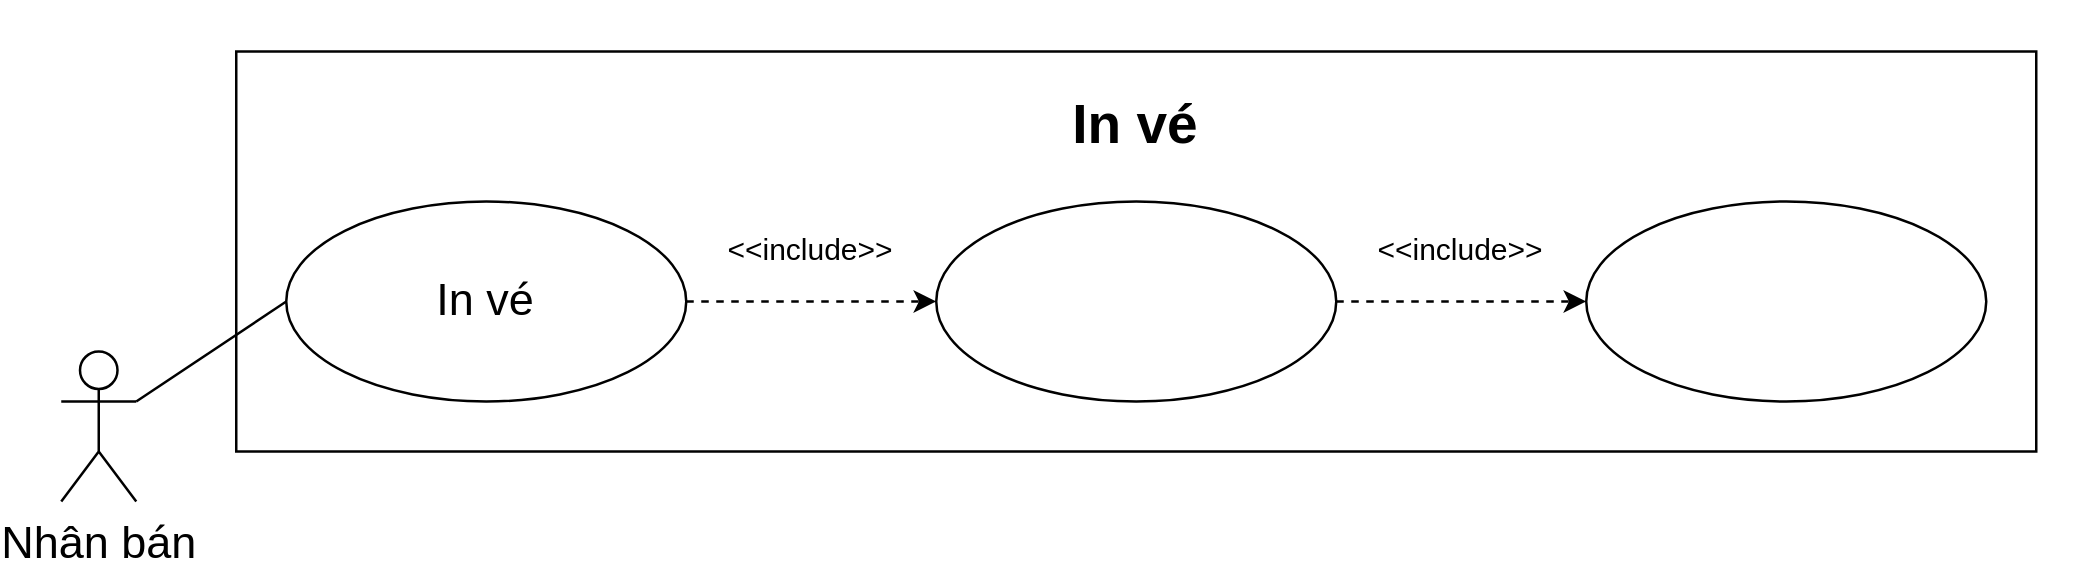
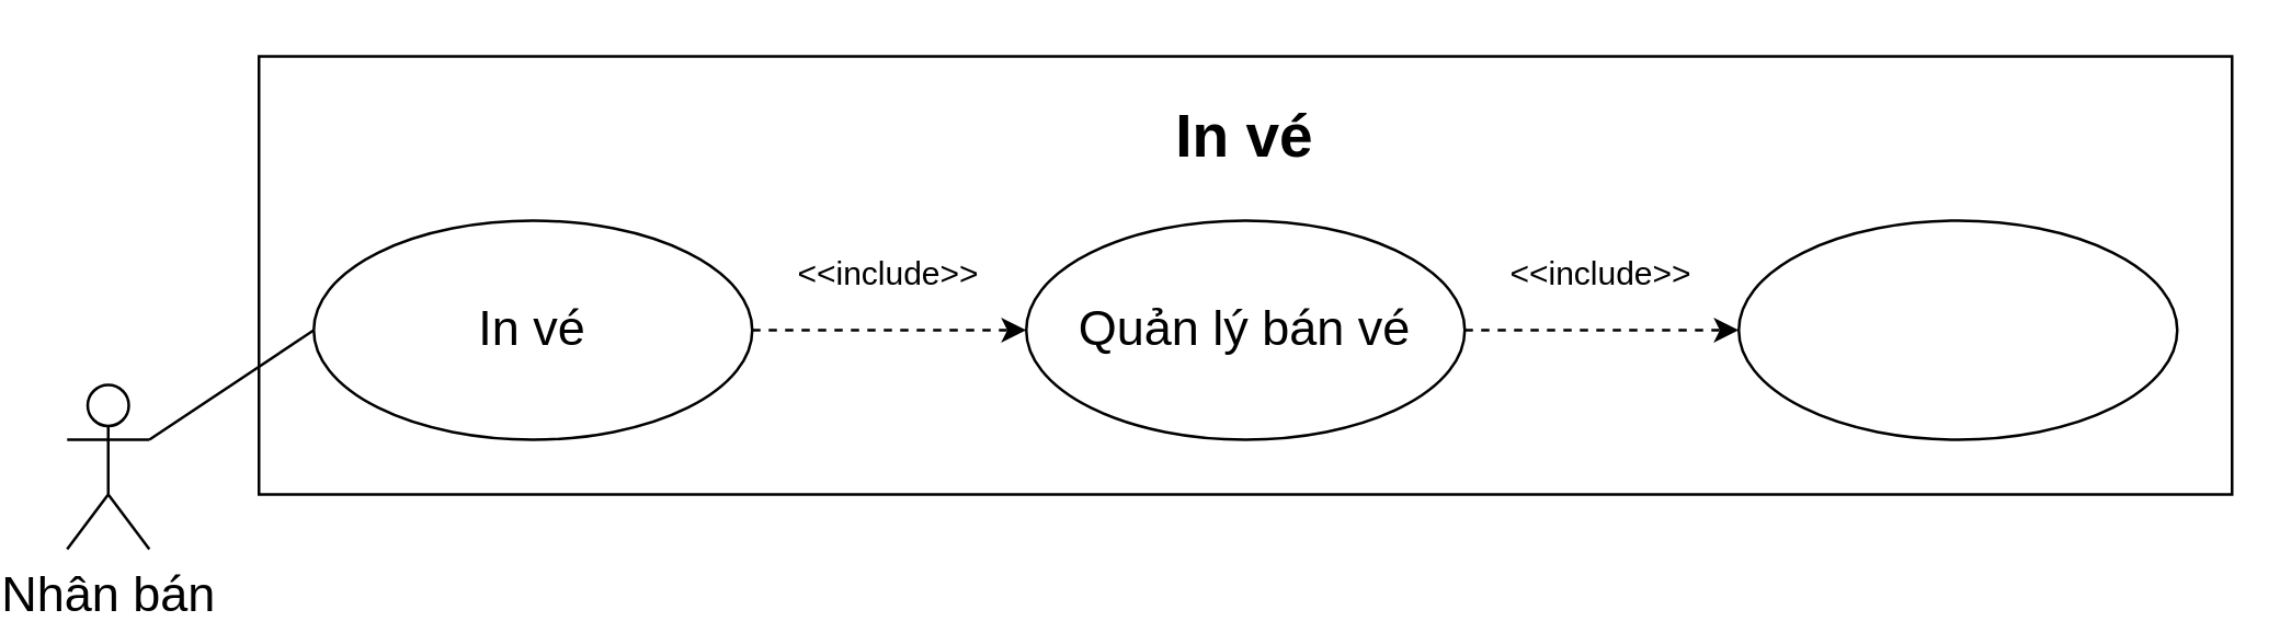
  <mxCell id="0" />
  <mxCell id="1" parent="0" />
  <mxCell id="2" value="" style="rounded=0;whiteSpace=wrap;html=1;" vertex="1" parent="1"><mxGeometry x="90" y="20" width="720" height="160" as="geometry" /></mxCell>
  <mxCell id="3" value="" style="ellipse;whiteSpace=wrap;html=1;" vertex="1" parent="1"><mxGeometry x="110" y="80" width="160" height="80" as="geometry" /></mxCell>
  <mxCell id="4" value="&lt;font style=&quot;font-size: 18px&quot;&gt;Nhân bán&lt;/font&gt;" style="shape=umlActor;verticalLabelPosition=bottom;verticalAlign=top;html=1;outlineConnect=0;" vertex="1" parent="1"><mxGeometry x="20" y="140" width="30" height="60" as="geometry" /></mxCell>
  <mxCell id="5" value="" style="ellipse;whiteSpace=wrap;html=1;" vertex="1" parent="1"><mxGeometry x="370" y="80" width="160" height="80" as="geometry" /></mxCell>
  <mxCell id="6" value="&lt;b&gt;&lt;font style=&quot;font-size: 22px&quot;&gt;In vé&lt;/font&gt;&lt;/b&gt;" style="text;html=1;strokeColor=none;fillColor=none;align=center;verticalAlign=middle;whiteSpace=wrap;rounded=0;" vertex="1" parent="1"><mxGeometry x="372" y="40" width="156" height="20" as="geometry" /></mxCell>
  <mxCell id="7" value="" style="ellipse;whiteSpace=wrap;html=1;" vertex="1" parent="1"><mxGeometry x="630" y="80" width="160" height="80" as="geometry" /></mxCell>
  <mxCell id="8" value="&lt;font style=&quot;font-size: 18px&quot;&gt;In vé&lt;/font&gt;" style="text;html=1;strokeColor=none;fillColor=none;align=center;verticalAlign=middle;whiteSpace=wrap;rounded=0;" vertex="1" parent="1"><mxGeometry x="135" y="110" width="110" height="20" as="geometry" /></mxCell>
+ <mxCell id="9" value="&lt;span style=&quot;font-size: 18px&quot;&gt;Quản lý bán vé&lt;/span&gt;" style="text;html=1;strokeColor=none;fillColor=none;align=center;verticalAlign=middle;whiteSpace=wrap;rounded=0;" vertex="1" parent="1"><mxGeometry x="380" y="110" width="140" height="20" as="geometry" /></mxCell>
  <mxCell id="10" value="" style="endArrow=classic;html=1;dashed=1;entryX=0;entryY=0.5;entryDx=0;entryDy=0;exitX=1;exitY=0.5;exitDx=0;exitDy=0;" edge="1" parent="1" source="5" target="7"><mxGeometry width="50" height="50" relative="1" as="geometry"><mxPoint x="180" y="90" as="sourcePoint" /><mxPoint x="313.431" y="-61.716" as="targetPoint" /></mxGeometry></mxCell>
  <mxCell id="11" value="" style="endArrow=classic;html=1;dashed=1;entryX=0;entryY=0.5;entryDx=0;entryDy=0;exitX=1;exitY=0.5;exitDx=0;exitDy=0;" edge="1" parent="1" source="3" target="5"><mxGeometry width="50" height="50" relative="1" as="geometry"><mxPoint x="250" y="160" as="sourcePoint" /><mxPoint x="383.431" y="8.284" as="targetPoint" /></mxGeometry></mxCell>
  <mxCell id="12" value="&amp;lt;&amp;lt;include&amp;gt;&amp;gt;" style="text;html=1;strokeColor=none;fillColor=none;align=center;verticalAlign=middle;whiteSpace=wrap;rounded=0;" vertex="1" parent="1"><mxGeometry x="300" y="90" width="40" height="20" as="geometry" /></mxCell>
  <mxCell id="13" value="" style="endArrow=none;html=1;exitX=1;exitY=0.333;exitDx=0;exitDy=0;exitPerimeter=0;entryX=0;entryY=0.5;entryDx=0;entryDy=0;" edge="1" parent="1" source="4" target="3"><mxGeometry width="50" height="50" relative="1" as="geometry"><mxPoint x="380" y="310" as="sourcePoint" /><mxPoint x="140" y="350" as="targetPoint" /></mxGeometry></mxCell>
  <mxCell id="14" value="&amp;lt;&amp;lt;include&amp;gt;&amp;gt;" style="text;html=1;strokeColor=none;fillColor=none;align=center;verticalAlign=middle;whiteSpace=wrap;rounded=0;" vertex="1" parent="1"><mxGeometry x="560" y="90" width="40" height="20" as="geometry" /></mxCell>
